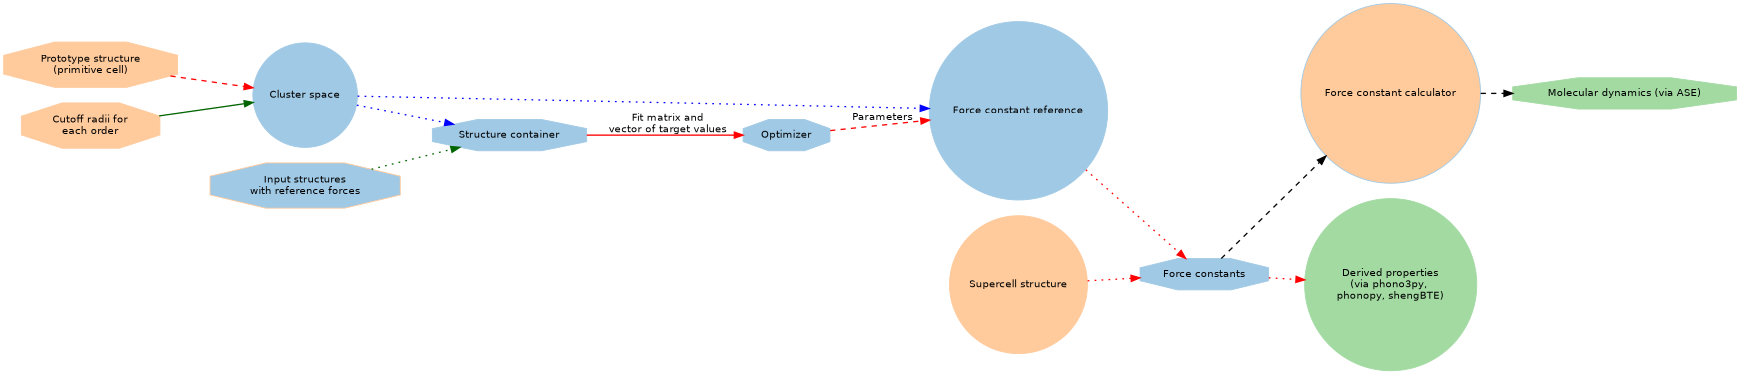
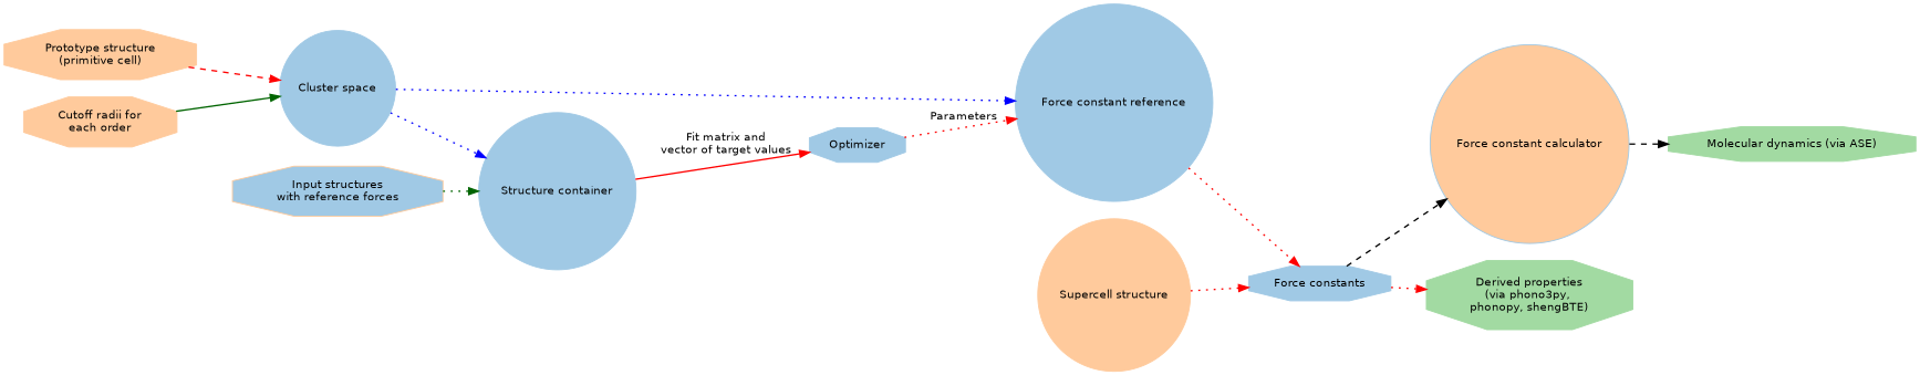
  digraph {
    fontname=helvetica
    fontsize=12.0
    rankdir=LR
    node [color="#a0c9e5" fontcolor=black fontname=helvetica fontsize=12.0 shape=octagon style=filled]
    edge [color=red fontname=helvetica fontsize=12.0 penwidth=1.5 style=dotted]
    n1 [color="#ffca9c" label="Prototype structure\n(primitive cell)"]
    n2 [label="Cluster space" shape=circle]
-   n3 [label="Structure container"]
+   n3 [label="Structure container" shape=circle]
    n4 [label="Force constant reference" shape=circle]
    n5 [color="#ffca9c" label="Cutoff radii for\neach order"]
    n6 [color="#ffca9c" fillcolor="#a0c9e5" label="Input structures\nwith reference forces"]
    n7 [label=Optimizer]
    n8 [label="Force constants"]
    n9 [fillcolor="#ffca9c" label="Force constant calculator" shape=circle]
-   n10 [color="#a2daa2" label="Derived properties\n(via phono3py, \nphonopy, shengBTE)" shape=circle]
+   n10 [color="#a2daa2" label="Derived properties\n(via phono3py, \nphonopy, shengBTE)"]
    n11 [color="#a2daa2" label="Molecular dynamics (via ASE)"]
    n12 [color="#ffca9c" label="Supercell structure" shape=circle]
    n1 -> n2 [style=dashed]
    n2 -> n3 [color=blue]
    n2 -> n4 [color=blue]
    n3 -> n7 [label="  Fit matrix and\n  vector of target values" style=solid]
    n4 -> n8
    n5 -> n2 [color=darkgreen style=solid]
    n6 -> n3 [color=darkgreen]
-   n7 -> n4 [label="  Parameters" style=dashed]
+   n7 -> n4 [label="  Parameters"]
    n8 -> n9 [color=black style=dashed]
    n8 -> n10
    n9 -> n11 [color=black style=dashed]
    n12 -> n8
  }
